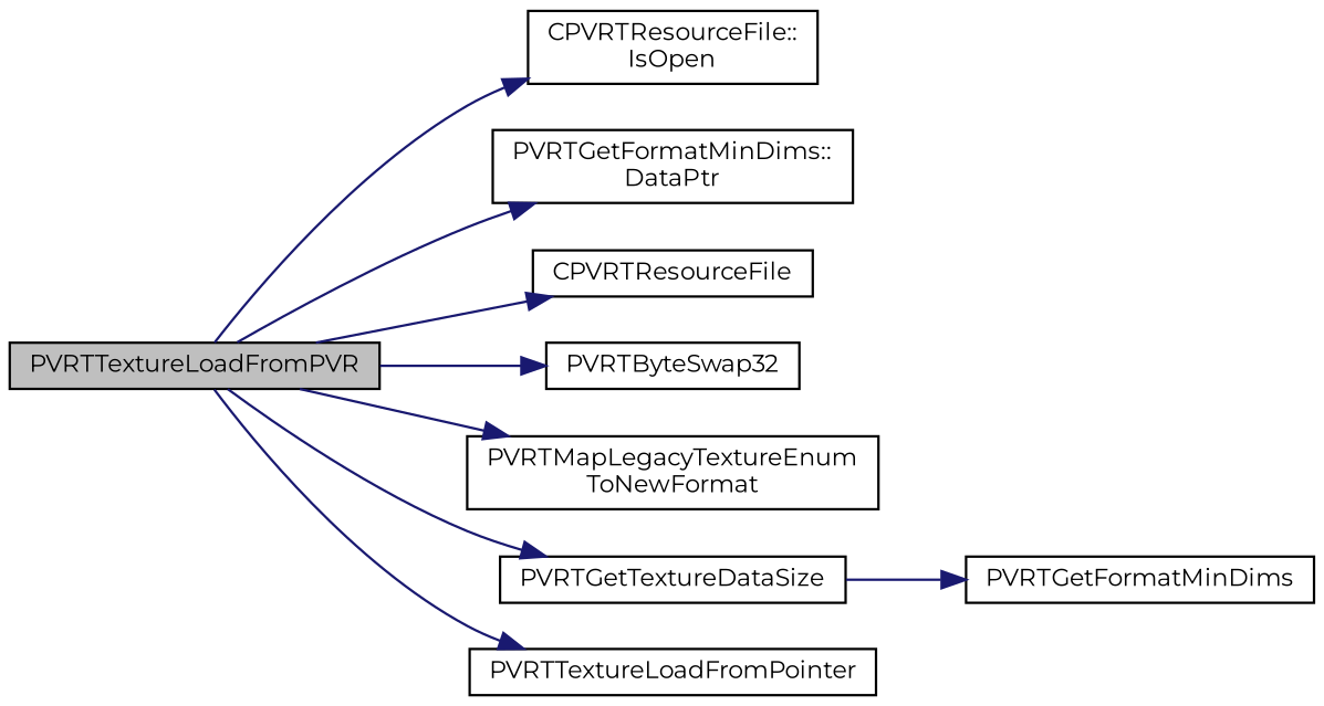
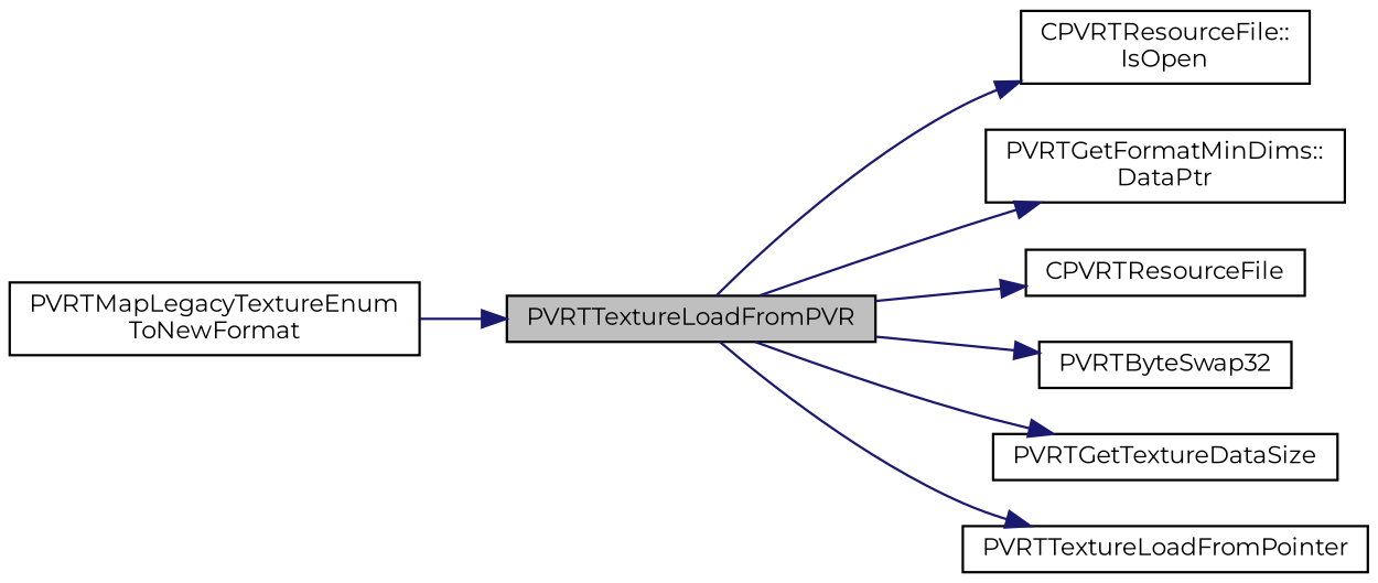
  digraph {
    fontname=Montserrat
    rankdir=LR
    node [color=black fillcolor=white fontname=Montserrat fontsize=10 shape=record style=filled]
    edge [color=midnightblue fontname=Montserrat fontsize=10 labelfontname=Helvetica labelfontsize=10 style=solid]
    n1 [fillcolor=grey75 fontcolor=black height=0.2 label=PVRTTextureLoadFromPVR width=0.4]
    n2 [height=0.2 label="CPVRTResourceFile::\lIsOpen" width=0.4]
    n3 [height=0.2 label="PVRTGetFormatMinDims::\lDataPtr" width=0.4]
    n4 [height=0.2 label=CPVRTResourceFile width=0.4]
    n5 [height=0.2 label=PVRTByteSwap32 width=0.4]
    n6 [height=0.2 label="PVRTMapLegacyTextureEnum\lToNewFormat" width=0.4]
    n7 [height=0.2 label=PVRTGetTextureDataSize width=0.4]
    n8 [height=0.2 label=PVRTTextureLoadFromPointer width=0.4]
-   n9 [height=0.2 label=PVRTGetFormatMinDims width=0.4]
    n1 -> n2
    n1 -> n3
    n1 -> n4
    n1 -> n5
-   n1 -> n6
+   n6 -> n1
    n1 -> n7
    n1 -> n8
-   n7 -> n9
  }
